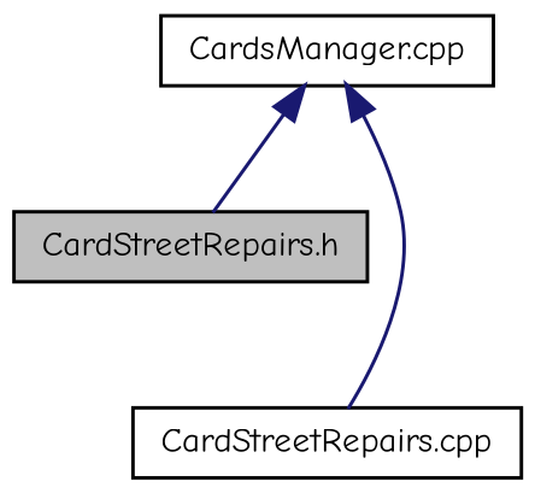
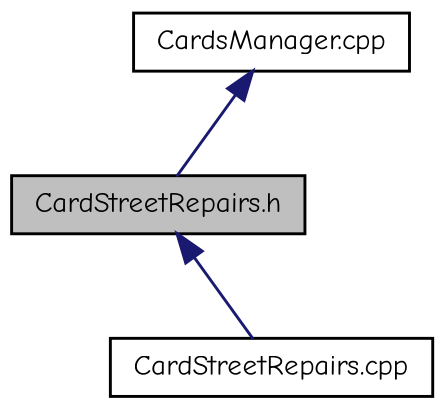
  digraph {
    fontname="Comic Neue"
    node [color=black fillcolor=white fontname="Comic Neue" fontsize=10 shape=record style=filled]
    edge [color=midnightblue dir=back fontname="Comic Neue" fontsize=10 labelfontname=FreeSans labelfontsize=10 style=solid]
    n1 [fillcolor=grey75 fontcolor=black height=0.2 label="CardStreetRepairs.h" width=0.4]
    n2 [height=0.2 label="CardStreetRepairs.cpp" width=0.4]
    n3 [height=0.2 label="CardsManager.cpp" width=0.4]
-   n3 -> n2
+   n1 -> n2
    n3 -> n1
  }
